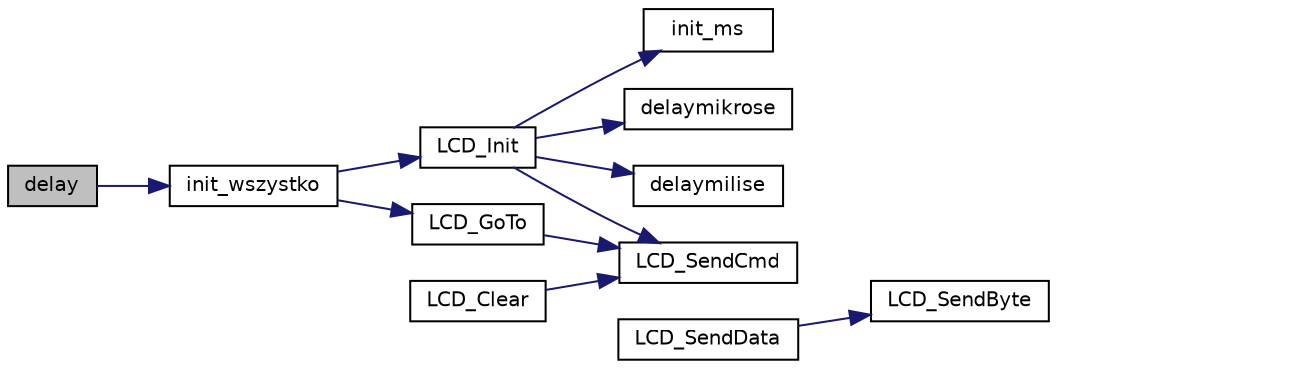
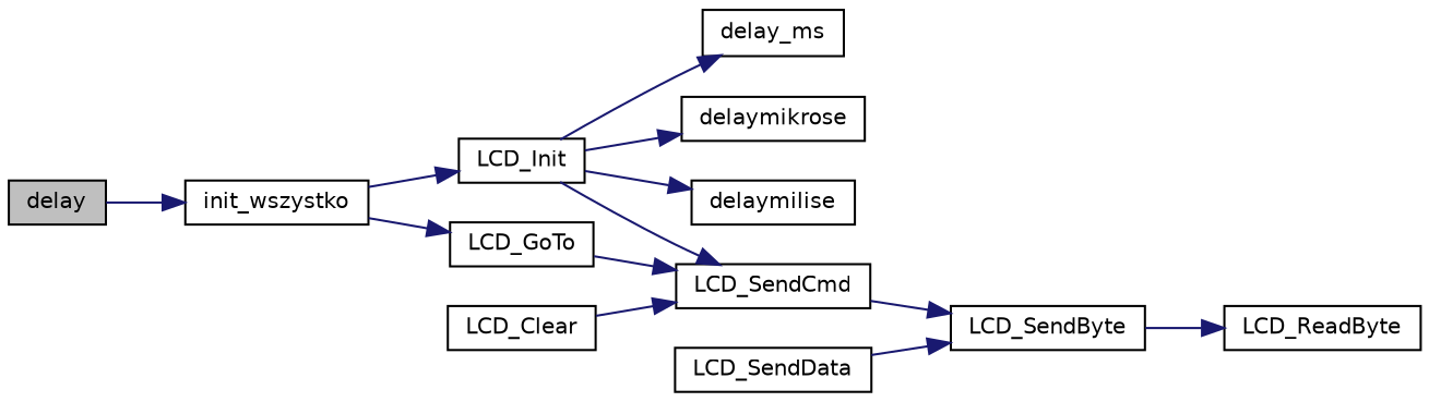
  digraph {
    rankdir=LR
    node [color=black fillcolor=white fontname=Helvetica fontsize=10 shape=record style=filled]
    edge [color=midnightblue fontname=Helvetica fontsize=10 labelfontname=Helvetica labelfontsize=10 style=solid]
    n1 [fillcolor=grey75 fontcolor=black height=0.2 label=delay width=0.4]
    n2 [height=0.2 label=init_wszystko width=0.4]
    n3 [height=0.2 label=LCD_Init width=0.4]
    n4 [height=0.2 label=LCD_GoTo width=0.4]
-   n5 [height=0.2 label=init_ms width=0.4]
+   n5 [height=0.2 label=delay_ms width=0.4]
    n6 [height=0.2 label=delaymikrose width=0.4]
    n7 [height=0.2 label=LCD_SendCmd width=0.4]
    n8 [height=0.2 label=delaymilise width=0.4]
    n9 [height=0.2 label=LCD_Clear width=0.4]
    n10 [height=0.2 label=LCD_SendByte width=0.4]
+   n11 [height=0.2 label=LCD_ReadByte width=0.4]
    n12 [height=0.2 label=LCD_SendData width=0.4]
    n1 -> n2
    n2 -> n3
    n2 -> n4
    n3 -> n5
    n3 -> n6
    n3 -> n7
    n3 -> n8
    n4 -> n7
+   n7 -> n10
    n9 -> n7
+   n10 -> n11
    n12 -> n10
  }
